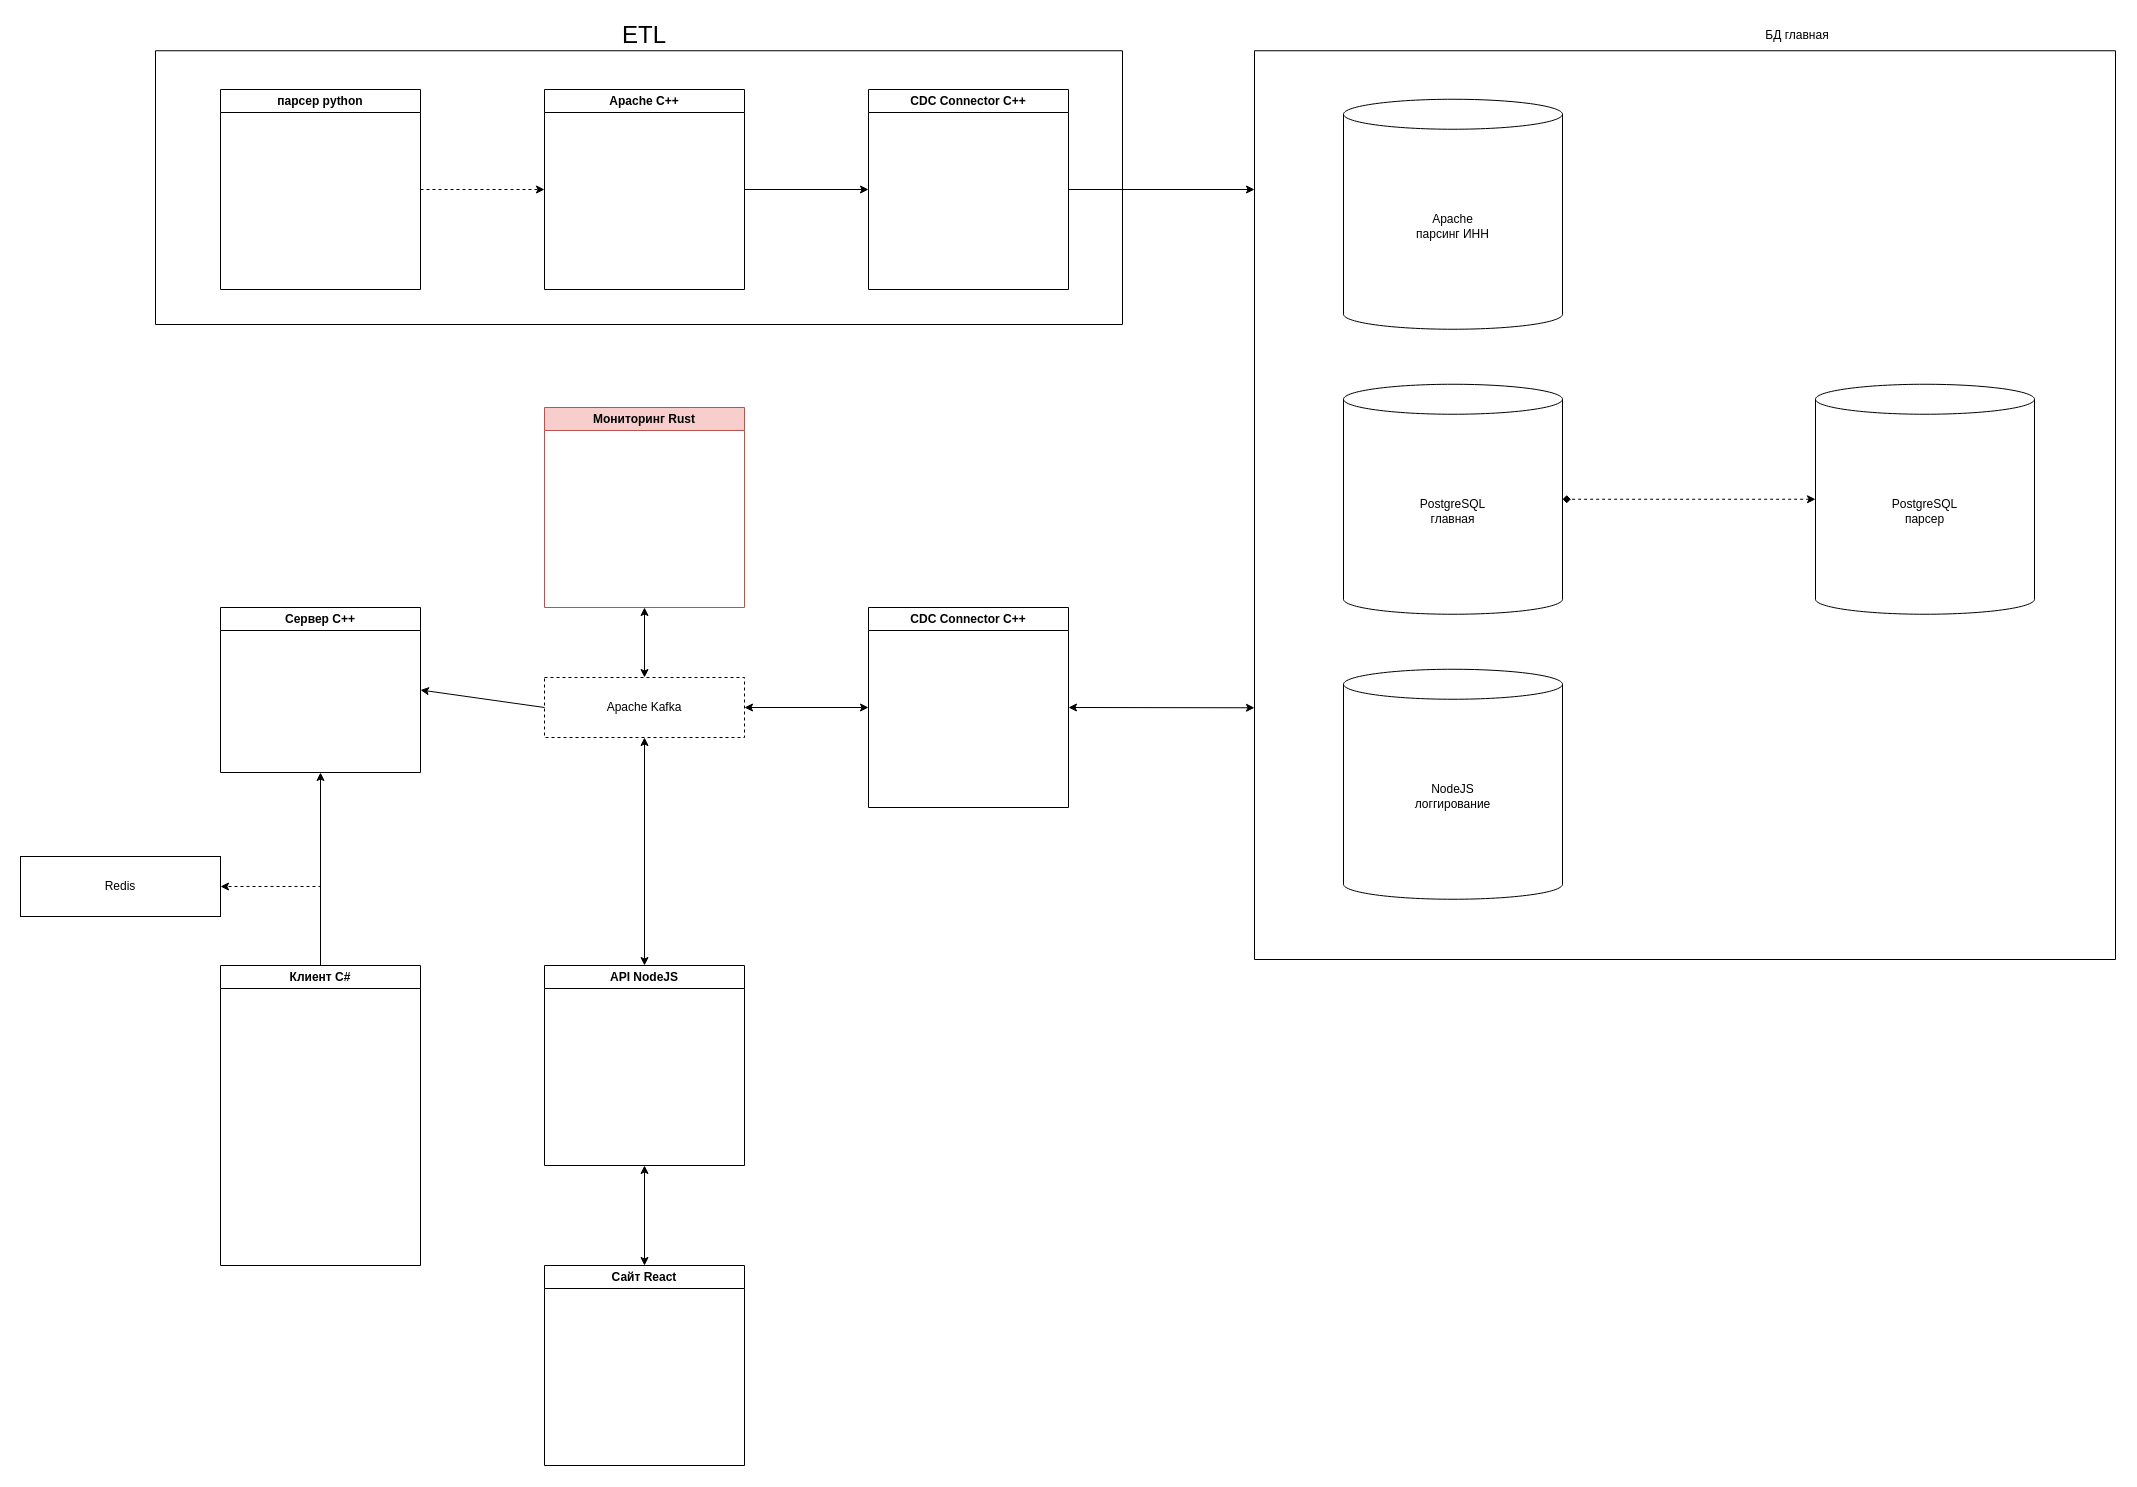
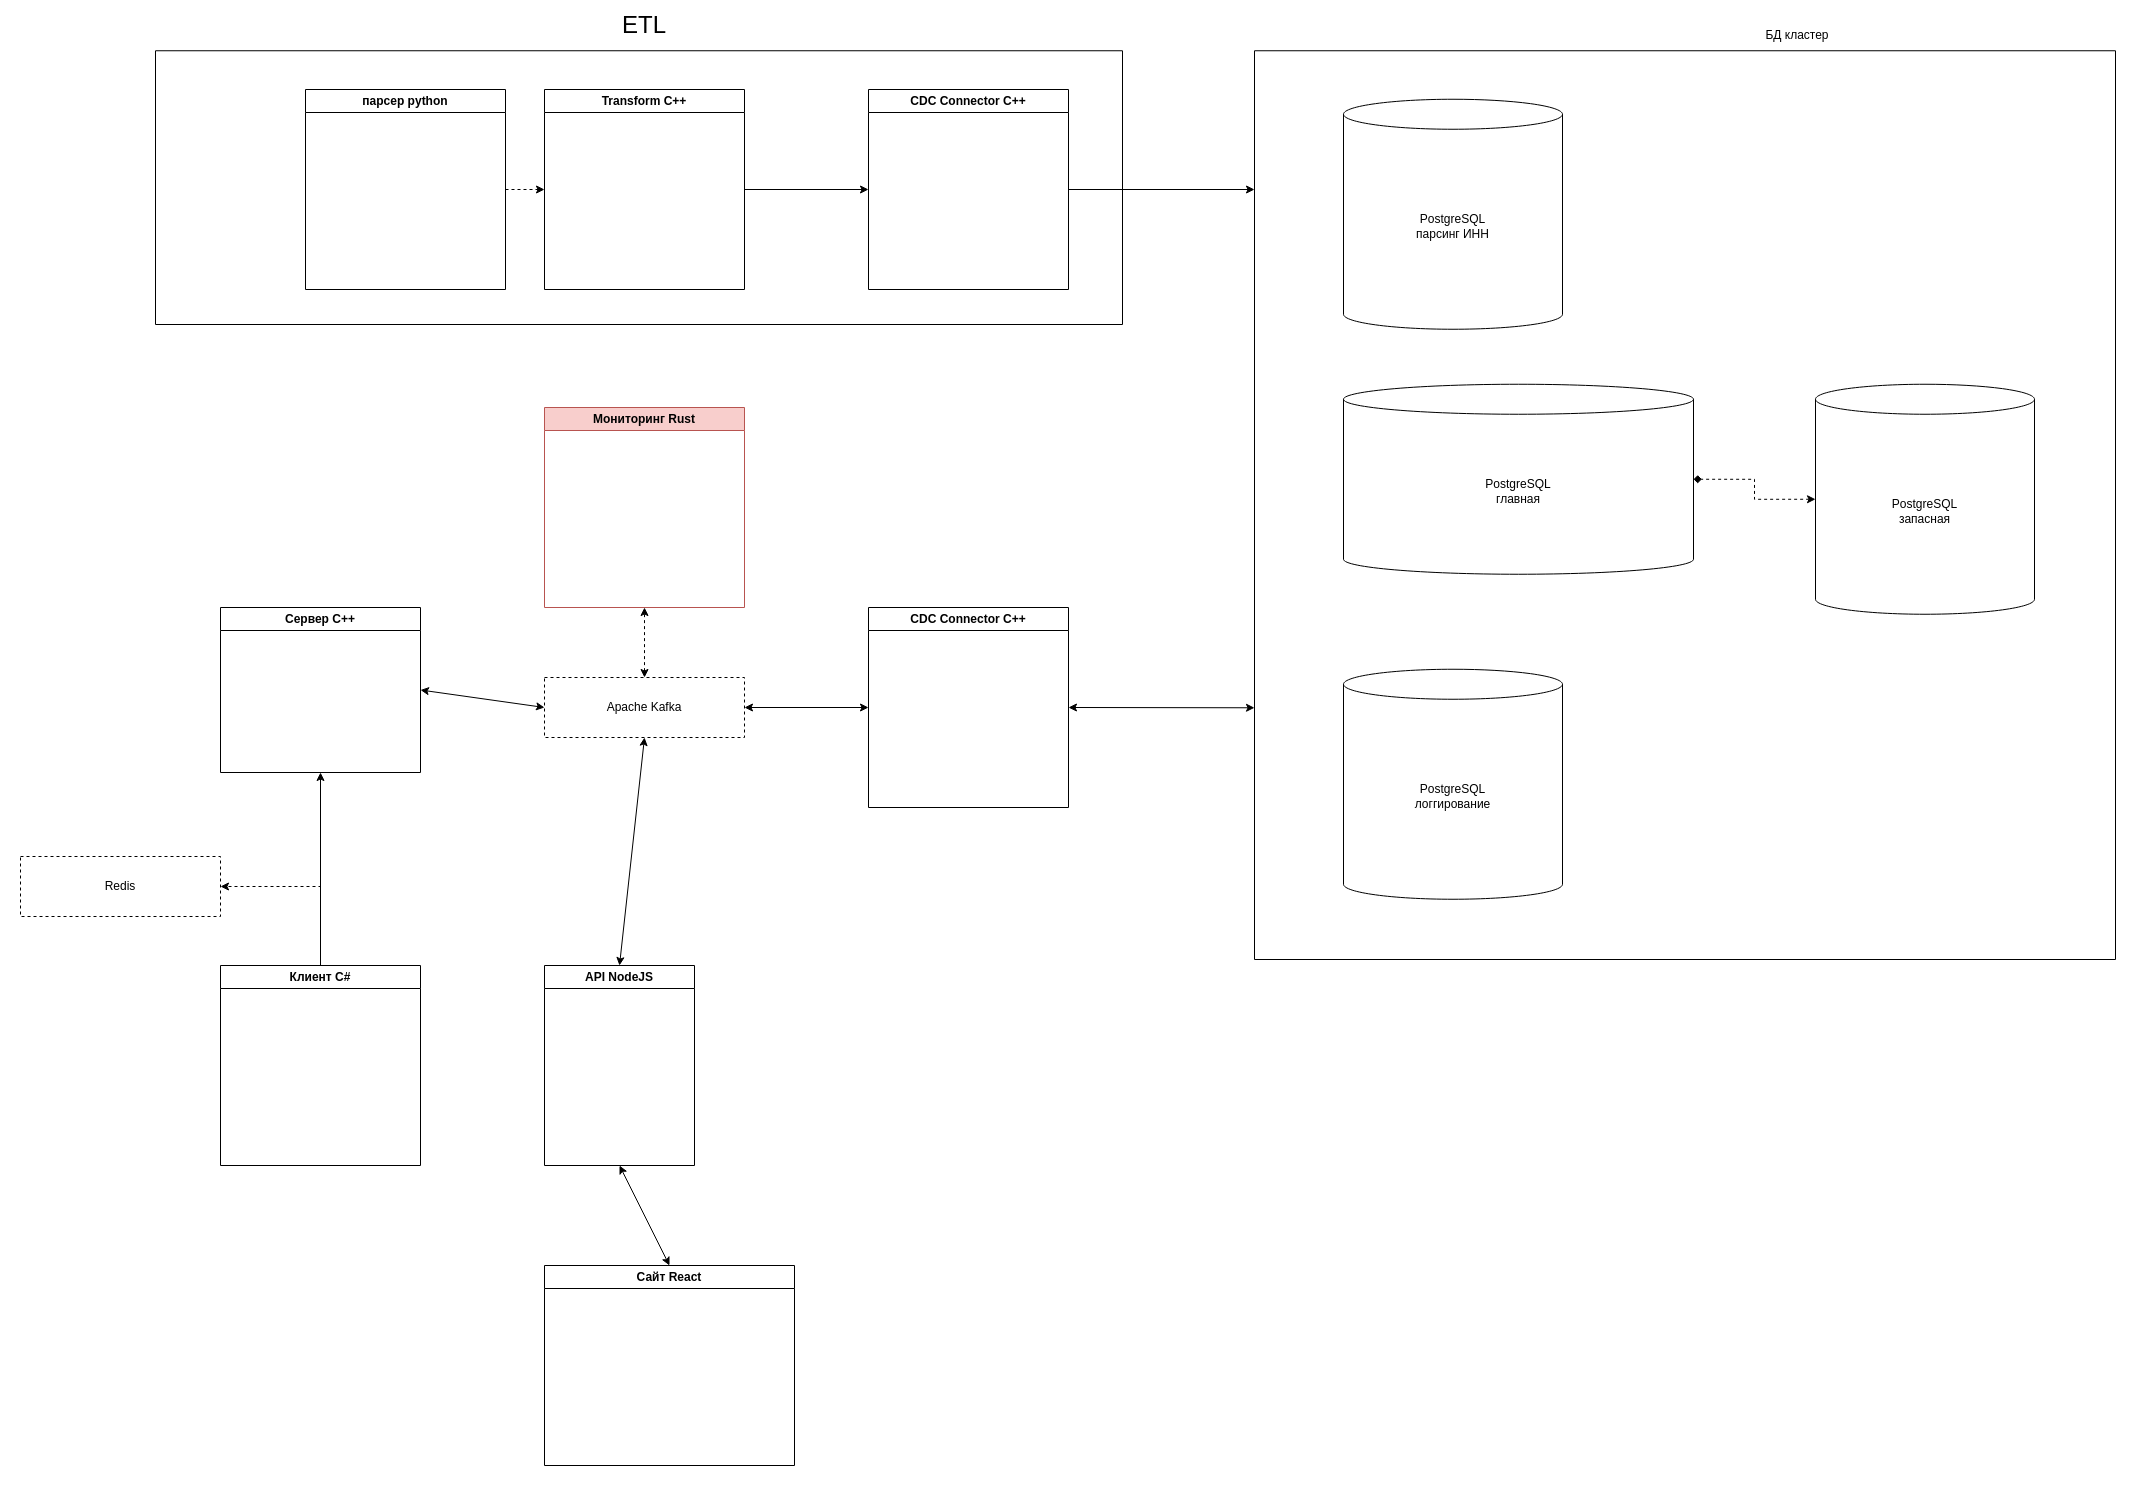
  <mxCell id="0" />
  <mxCell id="1" parent="0" />
  <mxCell id="2" style="edgeStyle=orthogonalEdgeStyle;rounded=0;orthogonalLoop=1;jettySize=auto;html=1;exitX=0.5;exitY=0;exitDx=0;exitDy=0;entryX=0.5;entryY=1;entryDx=0;entryDy=0;" parent="1" source="3" target="4" edge="1"><mxGeometry relative="1" as="geometry" /></mxCell>
- <mxCell id="3" value="Клиент C#" style="swimlane;whiteSpace=wrap;html=1;" parent="1" vertex="1"><mxGeometry x="220" y="965" width="200" height="300" as="geometry" /></mxCell>
+ <mxCell id="3" value="Клиент C#" style="swimlane;whiteSpace=wrap;html=1;" parent="1" vertex="1"><mxGeometry x="220" y="965" width="200" height="200" as="geometry" /></mxCell>
  <mxCell id="4" value="Сервер C++" style="swimlane;whiteSpace=wrap;html=1;" parent="1" vertex="1"><mxGeometry x="220" y="607" width="200" height="165" as="geometry" /></mxCell>
  <mxCell id="5" value="Apache Kafka" style="rounded=0;whiteSpace=wrap;html=1;dashed=1;" parent="1" vertex="1"><mxGeometry x="544" y="677" width="200" height="60" as="geometry" /></mxCell>
- <mxCell id="6" value="" style="endArrow=none;startArrow=classic;html=1;rounded=0;exitX=1;exitY=0.5;exitDx=0;exitDy=0;entryX=0;entryY=0.5;entryDx=0;entryDy=0;" parent="1" source="4" target="5" edge="1"><mxGeometry width="50" height="50" relative="1" as="geometry"><mxPoint x="563" y="786" as="sourcePoint" /><mxPoint x="613" y="736" as="targetPoint" /></mxGeometry></mxCell>
+ <mxCell id="6" value="" style="endArrow=classic;startArrow=classic;html=1;rounded=0;exitX=1;exitY=0.5;exitDx=0;exitDy=0;entryX=0;entryY=0.5;entryDx=0;entryDy=0;" parent="1" source="4" target="5" edge="1"><mxGeometry width="50" height="50" relative="1" as="geometry"><mxPoint x="563" y="786" as="sourcePoint" /><mxPoint x="613" y="736" as="targetPoint" /></mxGeometry></mxCell>
  <mxCell id="7" value="CDC Connector C++" style="swimlane;whiteSpace=wrap;html=1;startSize=23;" parent="1" vertex="1"><mxGeometry x="868" y="607" width="200" height="200" as="geometry" /></mxCell>
  <mxCell id="8" value="" style="endArrow=classic;startArrow=classic;html=1;rounded=0;entryX=0;entryY=0.5;entryDx=0;entryDy=0;exitX=1;exitY=0.5;exitDx=0;exitDy=0;" parent="1" source="5" target="7" edge="1"><mxGeometry width="50" height="50" relative="1" as="geometry"><mxPoint x="655" y="786" as="sourcePoint" /><mxPoint x="705" y="736" as="targetPoint" /></mxGeometry></mxCell>
  <mxCell id="9" value="Мониторинг Rust" style="swimlane;whiteSpace=wrap;html=1;fillColor=#f8cecc;strokeColor=#b85450;" parent="1" vertex="1"><mxGeometry x="544" y="407" width="200" height="200" as="geometry" /></mxCell>
- <mxCell id="10" value="" style="endArrow=classic;startArrow=classic;html=1;rounded=0;exitX=0.5;exitY=0;exitDx=0;exitDy=0;entryX=0.5;entryY=1;entryDx=0;entryDy=0;" parent="1" source="5" target="9" edge="1"><mxGeometry width="50" height="50" relative="1" as="geometry"><mxPoint x="685" y="547" as="sourcePoint" /><mxPoint x="735" y="497" as="targetPoint" /></mxGeometry></mxCell>
- <mxCell id="11" value="Сайт React" style="swimlane;whiteSpace=wrap;html=1;" parent="1" vertex="1"><mxGeometry x="544" y="1265" width="200" height="200" as="geometry" /></mxCell>
- <mxCell id="12" value="API NodeJS" style="swimlane;whiteSpace=wrap;html=1;" parent="1" vertex="1"><mxGeometry x="544" y="965" width="200" height="200" as="geometry" /></mxCell>
- <mxCell id="13" value="Redis" style="rounded=0;whiteSpace=wrap;html=1;" parent="1" vertex="1"><mxGeometry x="20" y="856" width="200" height="60" as="geometry" /></mxCell>
+ <mxCell id="10" value="" style="endArrow=classic;startArrow=classic;html=1;rounded=0;exitX=0.5;exitY=0;exitDx=0;exitDy=0;entryX=0.5;entryY=1;entryDx=0;entryDy=0;dashed=1;" parent="1" source="5" target="9" edge="1"><mxGeometry width="50" height="50" relative="1" as="geometry"><mxPoint x="685" y="547" as="sourcePoint" /><mxPoint x="735" y="497" as="targetPoint" /></mxGeometry></mxCell>
+ <mxCell id="11" value="Сайт React" style="swimlane;whiteSpace=wrap;html=1;" parent="1" vertex="1"><mxGeometry x="544" y="1265" width="250" height="200" as="geometry" /></mxCell>
+ <mxCell id="12" value="API NodeJS" style="swimlane;whiteSpace=wrap;html=1;" parent="1" vertex="1"><mxGeometry x="544" y="965" width="150" height="200" as="geometry" /></mxCell>
+ <mxCell id="13" value="Redis" style="rounded=0;whiteSpace=wrap;html=1;dashed=1;" parent="1" vertex="1"><mxGeometry x="20" y="856" width="200" height="60" as="geometry" /></mxCell>
  <mxCell id="14" value="" style="endArrow=classic;startArrow=classic;html=1;rounded=0;exitX=0.5;exitY=0;exitDx=0;exitDy=0;entryX=0.5;entryY=1;entryDx=0;entryDy=0;" parent="1" source="11" target="12" edge="1"><mxGeometry width="50" height="50" relative="1" as="geometry"><mxPoint x="418" y="788" as="sourcePoint" /><mxPoint x="468" y="738" as="targetPoint" /></mxGeometry></mxCell>
  <mxCell id="15" value="" style="endArrow=classic;startArrow=classic;html=1;rounded=0;entryX=0.5;entryY=1;entryDx=0;entryDy=0;exitX=0.5;exitY=0;exitDx=0;exitDy=0;" parent="1" source="12" target="5" edge="1"><mxGeometry width="50" height="50" relative="1" as="geometry"><mxPoint x="418" y="878" as="sourcePoint" /><mxPoint x="468" y="828" as="targetPoint" /></mxGeometry></mxCell>
  <mxCell id="16" value="" style="endArrow=classic;html=1;rounded=0;exitX=0.5;exitY=0;exitDx=0;exitDy=0;entryX=1;entryY=0.5;entryDx=0;entryDy=0;edgeStyle=orthogonalEdgeStyle;dashed=1;" parent="1" source="3" target="13" edge="1"><mxGeometry width="50" height="50" relative="1" as="geometry"><mxPoint x="206" y="944" as="sourcePoint" /><mxPoint x="256" y="894" as="targetPoint" /></mxGeometry></mxCell>
  <mxCell id="17" value="" style="swimlane;startSize=0;" parent="1" vertex="1"><mxGeometry x="1254" y="50.25" width="861" height="908.75" as="geometry" /></mxCell>
- <mxCell id="18" value="PostgreSQL&lt;br&gt;главная" style="shape=cylinder3;whiteSpace=wrap;html=1;boundedLbl=1;backgroundOutline=1;size=15;" parent="17" vertex="1"><mxGeometry x="89" y="333.5" width="219" height="230" as="geometry" /></mxCell>
- <mxCell id="19" value="NodeJS&lt;br&gt;логгирование" style="shape=cylinder3;whiteSpace=wrap;html=1;boundedLbl=1;backgroundOutline=1;size=15;" parent="17" vertex="1"><mxGeometry x="89" y="618.5" width="219" height="230" as="geometry" /></mxCell>
- <mxCell id="20" value="Apache&lt;br&gt;парсинг ИНН" style="shape=cylinder3;whiteSpace=wrap;html=1;boundedLbl=1;backgroundOutline=1;size=15;" parent="17" vertex="1"><mxGeometry x="89" y="48.5" width="219" height="230" as="geometry" /></mxCell>
- <mxCell id="21" value="PostgreSQL&lt;br&gt;парсер" style="shape=cylinder3;whiteSpace=wrap;html=1;boundedLbl=1;backgroundOutline=1;size=15;" parent="17" vertex="1"><mxGeometry x="561" y="333.5" width="219" height="230" as="geometry" /></mxCell>
+ <mxCell id="18" value="PostgreSQL&lt;br&gt;главная" style="shape=cylinder3;whiteSpace=wrap;html=1;boundedLbl=1;backgroundOutline=1;size=15;" parent="17" vertex="1"><mxGeometry x="89" y="333.5" width="350" height="190" as="geometry" /></mxCell>
+ <mxCell id="19" value="PostgreSQL&lt;br&gt;логгирование" style="shape=cylinder3;whiteSpace=wrap;html=1;boundedLbl=1;backgroundOutline=1;size=15;" parent="17" vertex="1"><mxGeometry x="89" y="618.5" width="219" height="230" as="geometry" /></mxCell>
+ <mxCell id="20" value="PostgreSQL&lt;br&gt;парсинг ИНН" style="shape=cylinder3;whiteSpace=wrap;html=1;boundedLbl=1;backgroundOutline=1;size=15;" parent="17" vertex="1"><mxGeometry x="89" y="48.5" width="219" height="230" as="geometry" /></mxCell>
+ <mxCell id="21" value="PostgreSQL&lt;br&gt;запасная" style="shape=cylinder3;whiteSpace=wrap;html=1;boundedLbl=1;backgroundOutline=1;size=15;" parent="17" vertex="1"><mxGeometry x="561" y="333.5" width="219" height="230" as="geometry" /></mxCell>
  <mxCell id="22" style="edgeStyle=orthogonalEdgeStyle;rounded=0;orthogonalLoop=1;jettySize=auto;html=1;exitX=0;exitY=0.5;exitDx=0;exitDy=0;exitPerimeter=0;entryX=1;entryY=0.5;entryDx=0;entryDy=0;entryPerimeter=0;startArrow=classic;startFill=1;dashed=1;endArrow=diamond;" parent="17" source="21" target="18" edge="1"><mxGeometry relative="1" as="geometry" /></mxCell>
  <mxCell id="23" value="" style="endArrow=classic;startArrow=classic;html=1;rounded=0;exitX=1;exitY=0.5;exitDx=0;exitDy=0;entryX=0;entryY=0.723;entryDx=0;entryDy=0;entryPerimeter=0;" parent="1" source="7" target="17" edge="1"><mxGeometry width="50" height="50" relative="1" as="geometry"><mxPoint x="1445" y="729" as="sourcePoint" /><mxPoint x="1495" y="679" as="targetPoint" /></mxGeometry></mxCell>
- <mxCell id="24" value="БД главная" style="text;html=1;align=center;verticalAlign=middle;whiteSpace=wrap;rounded=0;" parent="1" vertex="1"><mxGeometry x="1707.5" y="20.25" width="178" height="30" as="geometry" /></mxCell>
- <mxCell id="25" value="парсер python" style="swimlane;whiteSpace=wrap;html=1;startSize=23;" parent="1" vertex="1"><mxGeometry x="220" y="89" width="200" height="200" as="geometry" /></mxCell>
+ <mxCell id="24" value="БД кластер" style="text;html=1;align=center;verticalAlign=middle;whiteSpace=wrap;rounded=0;" parent="1" vertex="1"><mxGeometry x="1707.5" y="20.25" width="178" height="30" as="geometry" /></mxCell>
+ <mxCell id="25" value="парсер python" style="swimlane;whiteSpace=wrap;html=1;startSize=23;" parent="1" vertex="1"><mxGeometry x="305" y="89" width="200" height="200" as="geometry" /></mxCell>
  <mxCell id="26" value="CDC Connector C++" style="swimlane;whiteSpace=wrap;html=1;startSize=23;" parent="1" vertex="1"><mxGeometry x="868" y="89" width="200" height="200" as="geometry" /></mxCell>
  <mxCell id="27" value="" style="endArrow=classic;startArrow=none;html=1;rounded=0;exitX=1;exitY=0.5;exitDx=0;exitDy=0;startFill=0;" parent="1" source="26" edge="1"><mxGeometry width="50" height="50" relative="1" as="geometry"><mxPoint x="1068" y="233" as="sourcePoint" /><mxPoint x="1254" y="189" as="targetPoint" /></mxGeometry></mxCell>
- <mxCell id="28" value="Apache C++" style="swimlane;whiteSpace=wrap;html=1;startSize=23;" parent="1" vertex="1"><mxGeometry x="544" y="89" width="200" height="200" as="geometry" /></mxCell>
+ <mxCell id="28" value="Transform C++" style="swimlane;whiteSpace=wrap;html=1;startSize=23;" parent="1" vertex="1"><mxGeometry x="544" y="89" width="200" height="200" as="geometry" /></mxCell>
  <mxCell id="29" value="" style="endArrow=classic;html=1;rounded=0;entryX=0;entryY=0.5;entryDx=0;entryDy=0;exitX=1;exitY=0.5;exitDx=0;exitDy=0;" parent="1" source="28" target="26" edge="1"><mxGeometry width="50" height="50" relative="1" as="geometry"><mxPoint x="691" y="262" as="sourcePoint" /><mxPoint x="741" y="212" as="targetPoint" /></mxGeometry></mxCell>
  <mxCell id="30" value="" style="endArrow=classic;html=1;rounded=0;exitX=1;exitY=0.5;exitDx=0;exitDy=0;entryX=0;entryY=0.5;entryDx=0;entryDy=0;dashed=1;" parent="1" source="25" target="28" edge="1"><mxGeometry width="50" height="50" relative="1" as="geometry"><mxPoint x="521" y="262" as="sourcePoint" /><mxPoint x="571" y="212" as="targetPoint" /></mxGeometry></mxCell>
  <mxCell id="31" value="" style="swimlane;startSize=0;" parent="1" vertex="1"><mxGeometry x="155" y="50.25" width="967" height="273.75" as="geometry" /></mxCell>
- <mxCell id="32" value="&lt;font style=&quot;font-size: 24px;&quot;&gt;ETL&lt;/font&gt;" style="text;html=1;align=center;verticalAlign=middle;whiteSpace=wrap;rounded=0;" parent="1" vertex="1"><mxGeometry x="522" y="20.25" width="244" height="30" as="geometry" /></mxCell>
+ <mxCell id="32" value="&lt;font style=&quot;font-size: 24px;&quot;&gt;ETL&lt;/font&gt;" style="text;html=1;align=center;verticalAlign=middle;whiteSpace=wrap;rounded=0;" parent="1" vertex="1"><mxGeometry x="522" y="10.25" width="244" height="30" as="geometry" /></mxCell>
